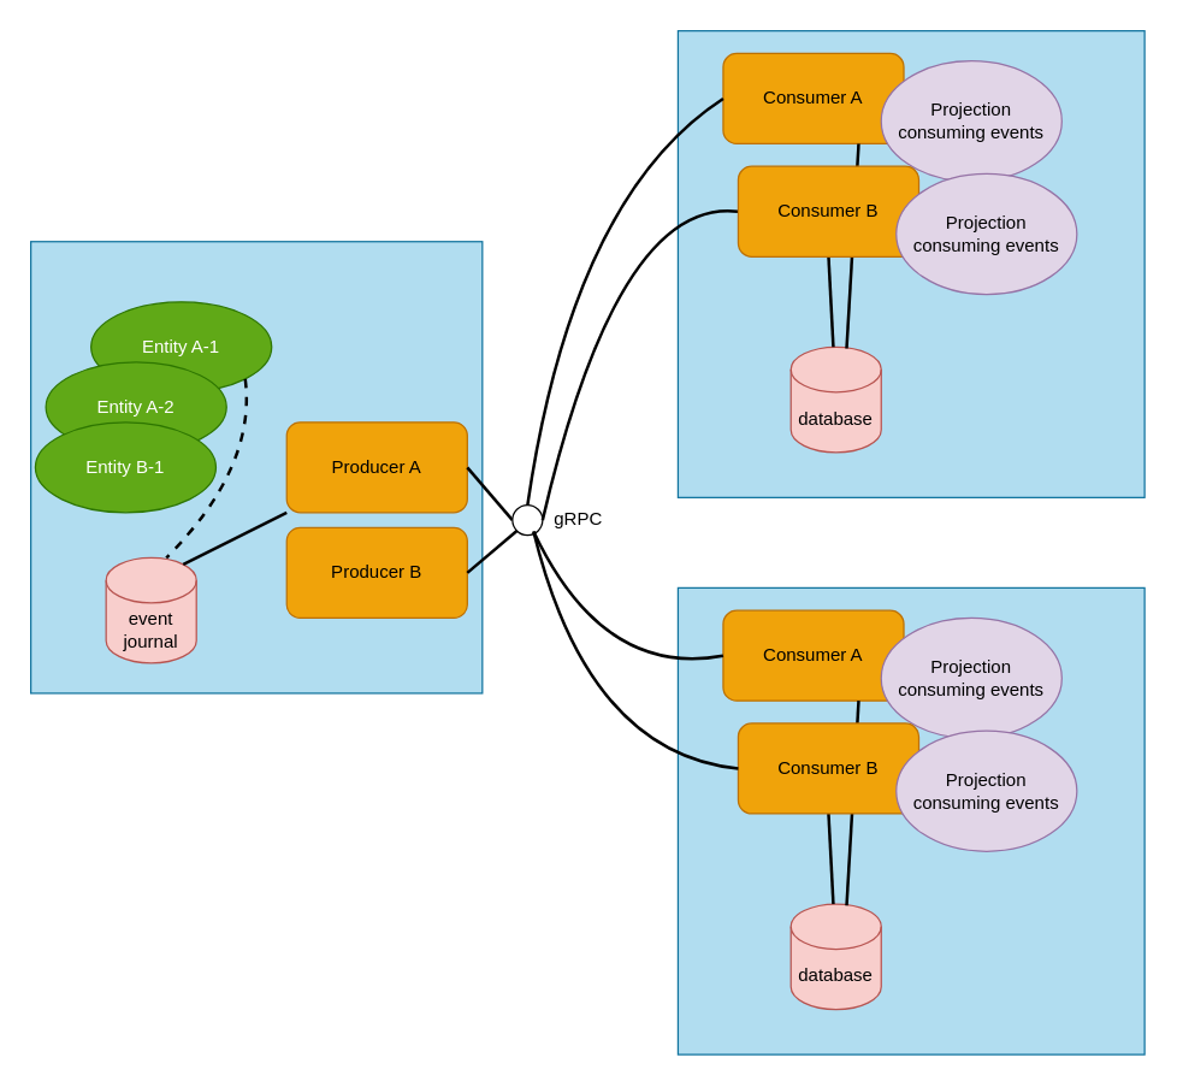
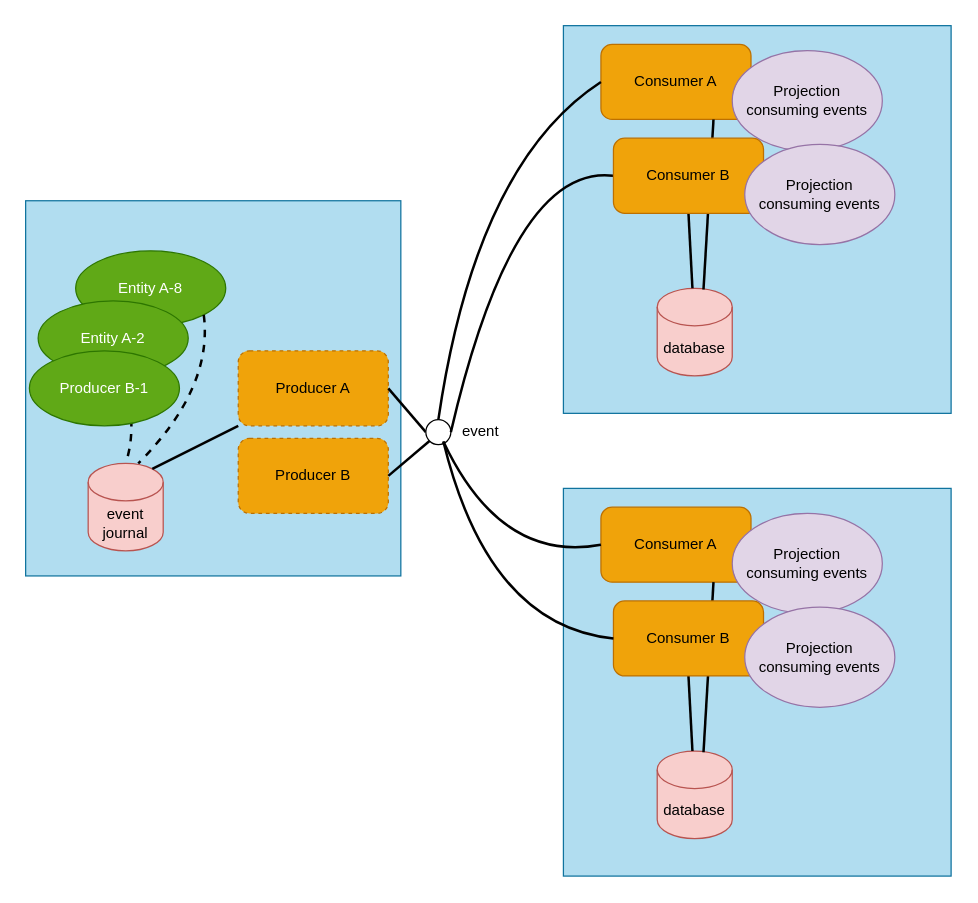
  <mxCell id="0" />
  <mxCell id="1" parent="0" />
  <mxCell id="2" value="" style="whiteSpace=wrap;html=1;aspect=fixed;fillColor=#b1ddf0;strokeColor=#10739e;" parent="1" vertex="1"><mxGeometry x="450" y="20" width="310" height="310" as="geometry" /></mxCell>
  <mxCell id="3" value="" style="whiteSpace=wrap;html=1;aspect=fixed;fillColor=#b1ddf0;strokeColor=#10739e;" parent="1" vertex="1"><mxGeometry x="20" y="160" width="300" height="300" as="geometry" /></mxCell>
  <mxCell id="4" value="database" style="shape=cylinder3;whiteSpace=wrap;html=1;boundedLbl=1;backgroundOutline=1;size=15;fillColor=#f8cecc;strokeColor=#b85450;" parent="1" vertex="1"><mxGeometry x="525" y="230" width="60" height="70" as="geometry" /></mxCell>
  <mxCell id="5" value="event journal" style="shape=cylinder3;whiteSpace=wrap;html=1;boundedLbl=1;backgroundOutline=1;size=15;fillColor=#f8cecc;strokeColor=#b85450;" parent="1" vertex="1"><mxGeometry x="70" y="370" width="60" height="70" as="geometry" /></mxCell>
- <mxCell id="6" value="Producer A" style="rounded=1;whiteSpace=wrap;html=1;fillColor=#f0a30a;fontColor=#000000;strokeColor=#BD7000;" parent="1" vertex="1"><mxGeometry x="190" y="280" width="120" height="60" as="geometry" /></mxCell>
- <mxCell id="7" value="Entity A-1" style="ellipse;whiteSpace=wrap;html=1;fillColor=#60a917;strokeColor=#2D7600;fontColor=#ffffff;" parent="1" vertex="1"><mxGeometry x="60" y="200" width="120" height="60" as="geometry" /></mxCell>
+ <mxCell id="6" value="Producer A" style="rounded=1;whiteSpace=wrap;html=1;fillColor=#f0a30a;fontColor=#000000;strokeColor=#BD7000;dashed=1;" parent="1" vertex="1"><mxGeometry x="190" y="280" width="120" height="60" as="geometry" /></mxCell>
+ <mxCell id="7" value="Entity A-8" style="ellipse;whiteSpace=wrap;html=1;fillColor=#60a917;strokeColor=#2D7600;fontColor=#ffffff;" parent="1" vertex="1"><mxGeometry x="60" y="200" width="120" height="60" as="geometry" /></mxCell>
  <mxCell id="8" value="Entity A-2" style="ellipse;whiteSpace=wrap;html=1;fillColor=#60a917;strokeColor=#2D7600;fontColor=#ffffff;" parent="1" vertex="1"><mxGeometry x="30" y="240" width="120" height="60" as="geometry" /></mxCell>
+ <mxCell id="9" value="" style="endArrow=none;html=1;exitX=0.567;exitY=0.983;exitDx=0;exitDy=0;exitPerimeter=0;entryX=0.5;entryY=0;entryDx=0;entryDy=0;entryPerimeter=0;strokeWidth=2;endFill=0;jumpStyle=none;strokeColor=default;dashed=1;curved=1;" parent="1" source="8" target="5" edge="1"><mxGeometry width="50" height="50" relative="1" as="geometry"><mxPoint x="340" y="480" as="sourcePoint" /><mxPoint x="390" y="430" as="targetPoint" /><Array as="points"><mxPoint x="110" y="340" /></Array></mxGeometry></mxCell>
  <mxCell id="10" value="" style="endArrow=none;html=1;exitX=1;exitY=1;exitDx=0;exitDy=0;strokeWidth=2;endFill=0;dashed=1;curved=1;" parent="1" source="7" edge="1"><mxGeometry width="50" height="50" relative="1" as="geometry"><mxPoint x="108" y="309" as="sourcePoint" /><mxPoint x="110" y="370" as="targetPoint" /><Array as="points"><mxPoint x="170" y="310" /></Array></mxGeometry></mxCell>
  <mxCell id="11" value="" style="endArrow=none;html=1;exitX=0.855;exitY=0;exitDx=0;exitDy=4.35;strokeWidth=2;endFill=0;exitPerimeter=0;curved=1;dashed=0;" parent="1" source="5" target="6" edge="1"><mxGeometry width="50" height="50" relative="1" as="geometry"><mxPoint x="172" y="261" as="sourcePoint" /><mxPoint x="160" y="380" as="targetPoint" /></mxGeometry></mxCell>
  <mxCell id="12" style="rounded=0;orthogonalLoop=1;jettySize=auto;html=1;exitX=0.5;exitY=1;exitDx=0;exitDy=0;endArrow=none;endFill=0;strokeWidth=2;" parent="1" source="23" target="4" edge="1"><mxGeometry relative="1" as="geometry" /></mxCell>
  <mxCell id="13" value="" style="endArrow=none;html=1;rounded=0;strokeWidth=2;endFill=0;entryX=0;entryY=0.5;entryDx=0;entryDy=0;exitX=1;exitY=0.5;exitDx=0;exitDy=0;" parent="1" source="6" target="14" edge="1"><mxGeometry width="50" height="50" relative="1" as="geometry"><mxPoint x="310" y="219.496" as="sourcePoint" /><mxPoint x="340" y="219.51" as="targetPoint" /></mxGeometry></mxCell>
  <mxCell id="14" value="" style="ellipse;whiteSpace=wrap;html=1;aspect=fixed;" parent="1" vertex="1"><mxGeometry x="340" y="335" width="20" height="20" as="geometry" /></mxCell>
- <mxCell id="15" value="gRPC" style="text;html=1;strokeColor=none;fillColor=none;align=center;verticalAlign=middle;whiteSpace=wrap;rounded=0;" parent="1" vertex="1"><mxGeometry x="354" y="330" width="60" height="30" as="geometry" /></mxCell>
+ <mxCell id="15" value="event" style="text;html=1;strokeColor=none;fillColor=none;align=center;verticalAlign=middle;whiteSpace=wrap;rounded=0;" parent="1" vertex="1"><mxGeometry x="354" y="330" width="60" height="30" as="geometry" /></mxCell>
  <mxCell id="16" value="" style="endArrow=none;html=1;entryX=0;entryY=0.5;entryDx=0;entryDy=0;exitX=1;exitY=0.5;exitDx=0;exitDy=0;strokeWidth=2;curved=1;" parent="1" source="14" target="23" edge="1"><mxGeometry width="50" height="50" relative="1" as="geometry"><mxPoint x="390" y="810" as="sourcePoint" /><mxPoint x="440" y="760" as="targetPoint" /><Array as="points"><mxPoint x="410" y="130" /></Array></mxGeometry></mxCell>
- <mxCell id="17" value="Entity B-1" style="ellipse;whiteSpace=wrap;html=1;fillColor=#60a917;strokeColor=#2D7600;fontColor=#ffffff;" parent="1" vertex="1"><mxGeometry x="23" y="280" width="120" height="60" as="geometry" /></mxCell>
- <mxCell id="18" value="Producer B" style="rounded=1;whiteSpace=wrap;html=1;fillColor=#f0a30a;fontColor=#000000;strokeColor=#BD7000;" vertex="1" parent="1"><mxGeometry x="190" y="350" width="120" height="60" as="geometry" /></mxCell>
+ <mxCell id="17" value="Producer B-1" style="ellipse;whiteSpace=wrap;html=1;fillColor=#60a917;strokeColor=#2D7600;fontColor=#ffffff;" parent="1" vertex="1"><mxGeometry x="23" y="280" width="120" height="60" as="geometry" /></mxCell>
+ <mxCell id="18" value="Producer B" style="rounded=1;whiteSpace=wrap;html=1;fillColor=#f0a30a;fontColor=#000000;strokeColor=#BD7000;dashed=1;" vertex="1" parent="1"><mxGeometry x="190" y="350" width="120" height="60" as="geometry" /></mxCell>
  <mxCell id="19" value="" style="endArrow=none;html=1;rounded=0;strokeWidth=2;endFill=0;entryX=1;entryY=0.5;entryDx=0;entryDy=0;exitX=0;exitY=1;exitDx=0;exitDy=0;" edge="1" parent="1" source="14" target="18"><mxGeometry width="50" height="50" relative="1" as="geometry"><mxPoint x="320" y="320" as="sourcePoint" /><mxPoint x="350" y="355" as="targetPoint" /></mxGeometry></mxCell>
  <mxCell id="20" value="Consumer A" style="rounded=1;whiteSpace=wrap;html=1;fillColor=#f0a30a;fontColor=#000000;strokeColor=#BD7000;" vertex="1" parent="1"><mxGeometry x="480" y="35" width="120" height="60" as="geometry" /></mxCell>
  <mxCell id="21" value="Projection &lt;br&gt;consuming events" style="ellipse;whiteSpace=wrap;html=1;fillColor=#e1d5e7;strokeColor=#9673a6;" vertex="1" parent="1"><mxGeometry x="585" y="40" width="120" height="80" as="geometry" /></mxCell>
  <mxCell id="22" style="rounded=0;orthogonalLoop=1;jettySize=auto;html=1;exitX=0.75;exitY=1;exitDx=0;exitDy=0;endArrow=none;endFill=0;strokeWidth=2;entryX=0.617;entryY=0.014;entryDx=0;entryDy=0;entryPerimeter=0;" edge="1" parent="1" source="20" target="4"><mxGeometry relative="1" as="geometry"><mxPoint x="560" y="180" as="sourcePoint" /><mxPoint x="563" y="220" as="targetPoint" /></mxGeometry></mxCell>
  <mxCell id="23" value="Consumer B" style="rounded=1;whiteSpace=wrap;html=1;fillColor=#f0a30a;fontColor=#000000;strokeColor=#BD7000;" parent="1" vertex="1"><mxGeometry x="490" y="110" width="120" height="60" as="geometry" /></mxCell>
  <mxCell id="24" value="Projection &lt;br&gt;consuming events" style="ellipse;whiteSpace=wrap;html=1;fillColor=#e1d5e7;strokeColor=#9673a6;" parent="1" vertex="1"><mxGeometry x="595" y="115" width="120" height="80" as="geometry" /></mxCell>
  <mxCell id="25" value="" style="endArrow=none;html=1;entryX=0;entryY=0.5;entryDx=0;entryDy=0;exitX=0.5;exitY=0;exitDx=0;exitDy=0;strokeWidth=2;curved=1;" edge="1" parent="1" source="14" target="20"><mxGeometry width="50" height="50" relative="1" as="geometry"><mxPoint x="370" y="355" as="sourcePoint" /><mxPoint x="500" y="150" as="targetPoint" /><Array as="points"><mxPoint x="380" y="130" /></Array></mxGeometry></mxCell>
  <mxCell id="26" value="" style="whiteSpace=wrap;html=1;aspect=fixed;fillColor=#b1ddf0;strokeColor=#10739e;" vertex="1" parent="1"><mxGeometry x="450" y="390" width="310" height="310" as="geometry" /></mxCell>
  <mxCell id="27" value="database" style="shape=cylinder3;whiteSpace=wrap;html=1;boundedLbl=1;backgroundOutline=1;size=15;fillColor=#f8cecc;strokeColor=#b85450;" vertex="1" parent="1"><mxGeometry x="525" y="600" width="60" height="70" as="geometry" /></mxCell>
  <mxCell id="28" style="rounded=0;orthogonalLoop=1;jettySize=auto;html=1;exitX=0.5;exitY=1;exitDx=0;exitDy=0;endArrow=none;endFill=0;strokeWidth=2;" edge="1" parent="1" source="32" target="27"><mxGeometry relative="1" as="geometry" /></mxCell>
  <mxCell id="29" value="Consumer A" style="rounded=1;whiteSpace=wrap;html=1;fillColor=#f0a30a;fontColor=#000000;strokeColor=#BD7000;" vertex="1" parent="1"><mxGeometry x="480" y="405" width="120" height="60" as="geometry" /></mxCell>
  <mxCell id="30" value="Projection &lt;br&gt;consuming events" style="ellipse;whiteSpace=wrap;html=1;fillColor=#e1d5e7;strokeColor=#9673a6;" vertex="1" parent="1"><mxGeometry x="585" y="410" width="120" height="80" as="geometry" /></mxCell>
  <mxCell id="31" style="rounded=0;orthogonalLoop=1;jettySize=auto;html=1;exitX=0.75;exitY=1;exitDx=0;exitDy=0;endArrow=none;endFill=0;strokeWidth=2;entryX=0.617;entryY=0.014;entryDx=0;entryDy=0;entryPerimeter=0;" edge="1" parent="1" source="29" target="27"><mxGeometry relative="1" as="geometry"><mxPoint x="560" y="550" as="sourcePoint" /><mxPoint x="563" y="590" as="targetPoint" /></mxGeometry></mxCell>
  <mxCell id="32" value="Consumer B" style="rounded=1;whiteSpace=wrap;html=1;fillColor=#f0a30a;fontColor=#000000;strokeColor=#BD7000;" vertex="1" parent="1"><mxGeometry x="490" y="480" width="120" height="60" as="geometry" /></mxCell>
  <mxCell id="33" value="Projection &lt;br&gt;consuming events" style="ellipse;whiteSpace=wrap;html=1;fillColor=#e1d5e7;strokeColor=#9673a6;" vertex="1" parent="1"><mxGeometry x="595" y="485" width="120" height="80" as="geometry" /></mxCell>
  <mxCell id="34" value="" style="endArrow=none;html=1;entryX=0;entryY=0.5;entryDx=0;entryDy=0;exitX=0;exitY=0.75;exitDx=0;exitDy=0;strokeWidth=2;curved=1;" edge="1" parent="1" source="15" target="32"><mxGeometry width="50" height="50" relative="1" as="geometry"><mxPoint x="370" y="355" as="sourcePoint" /><mxPoint x="500" y="150" as="targetPoint" /><Array as="points"><mxPoint x="390" y="500" /></Array></mxGeometry></mxCell>
  <mxCell id="35" value="" style="endArrow=none;html=1;entryX=0;entryY=0.5;entryDx=0;entryDy=0;exitX=0;exitY=0.75;exitDx=0;exitDy=0;strokeWidth=2;curved=1;" edge="1" parent="1" source="15" target="29"><mxGeometry width="50" height="50" relative="1" as="geometry"><mxPoint x="364" y="363" as="sourcePoint" /><mxPoint x="500" y="520" as="targetPoint" /><Array as="points"><mxPoint x="400" y="450" /></Array></mxGeometry></mxCell>
